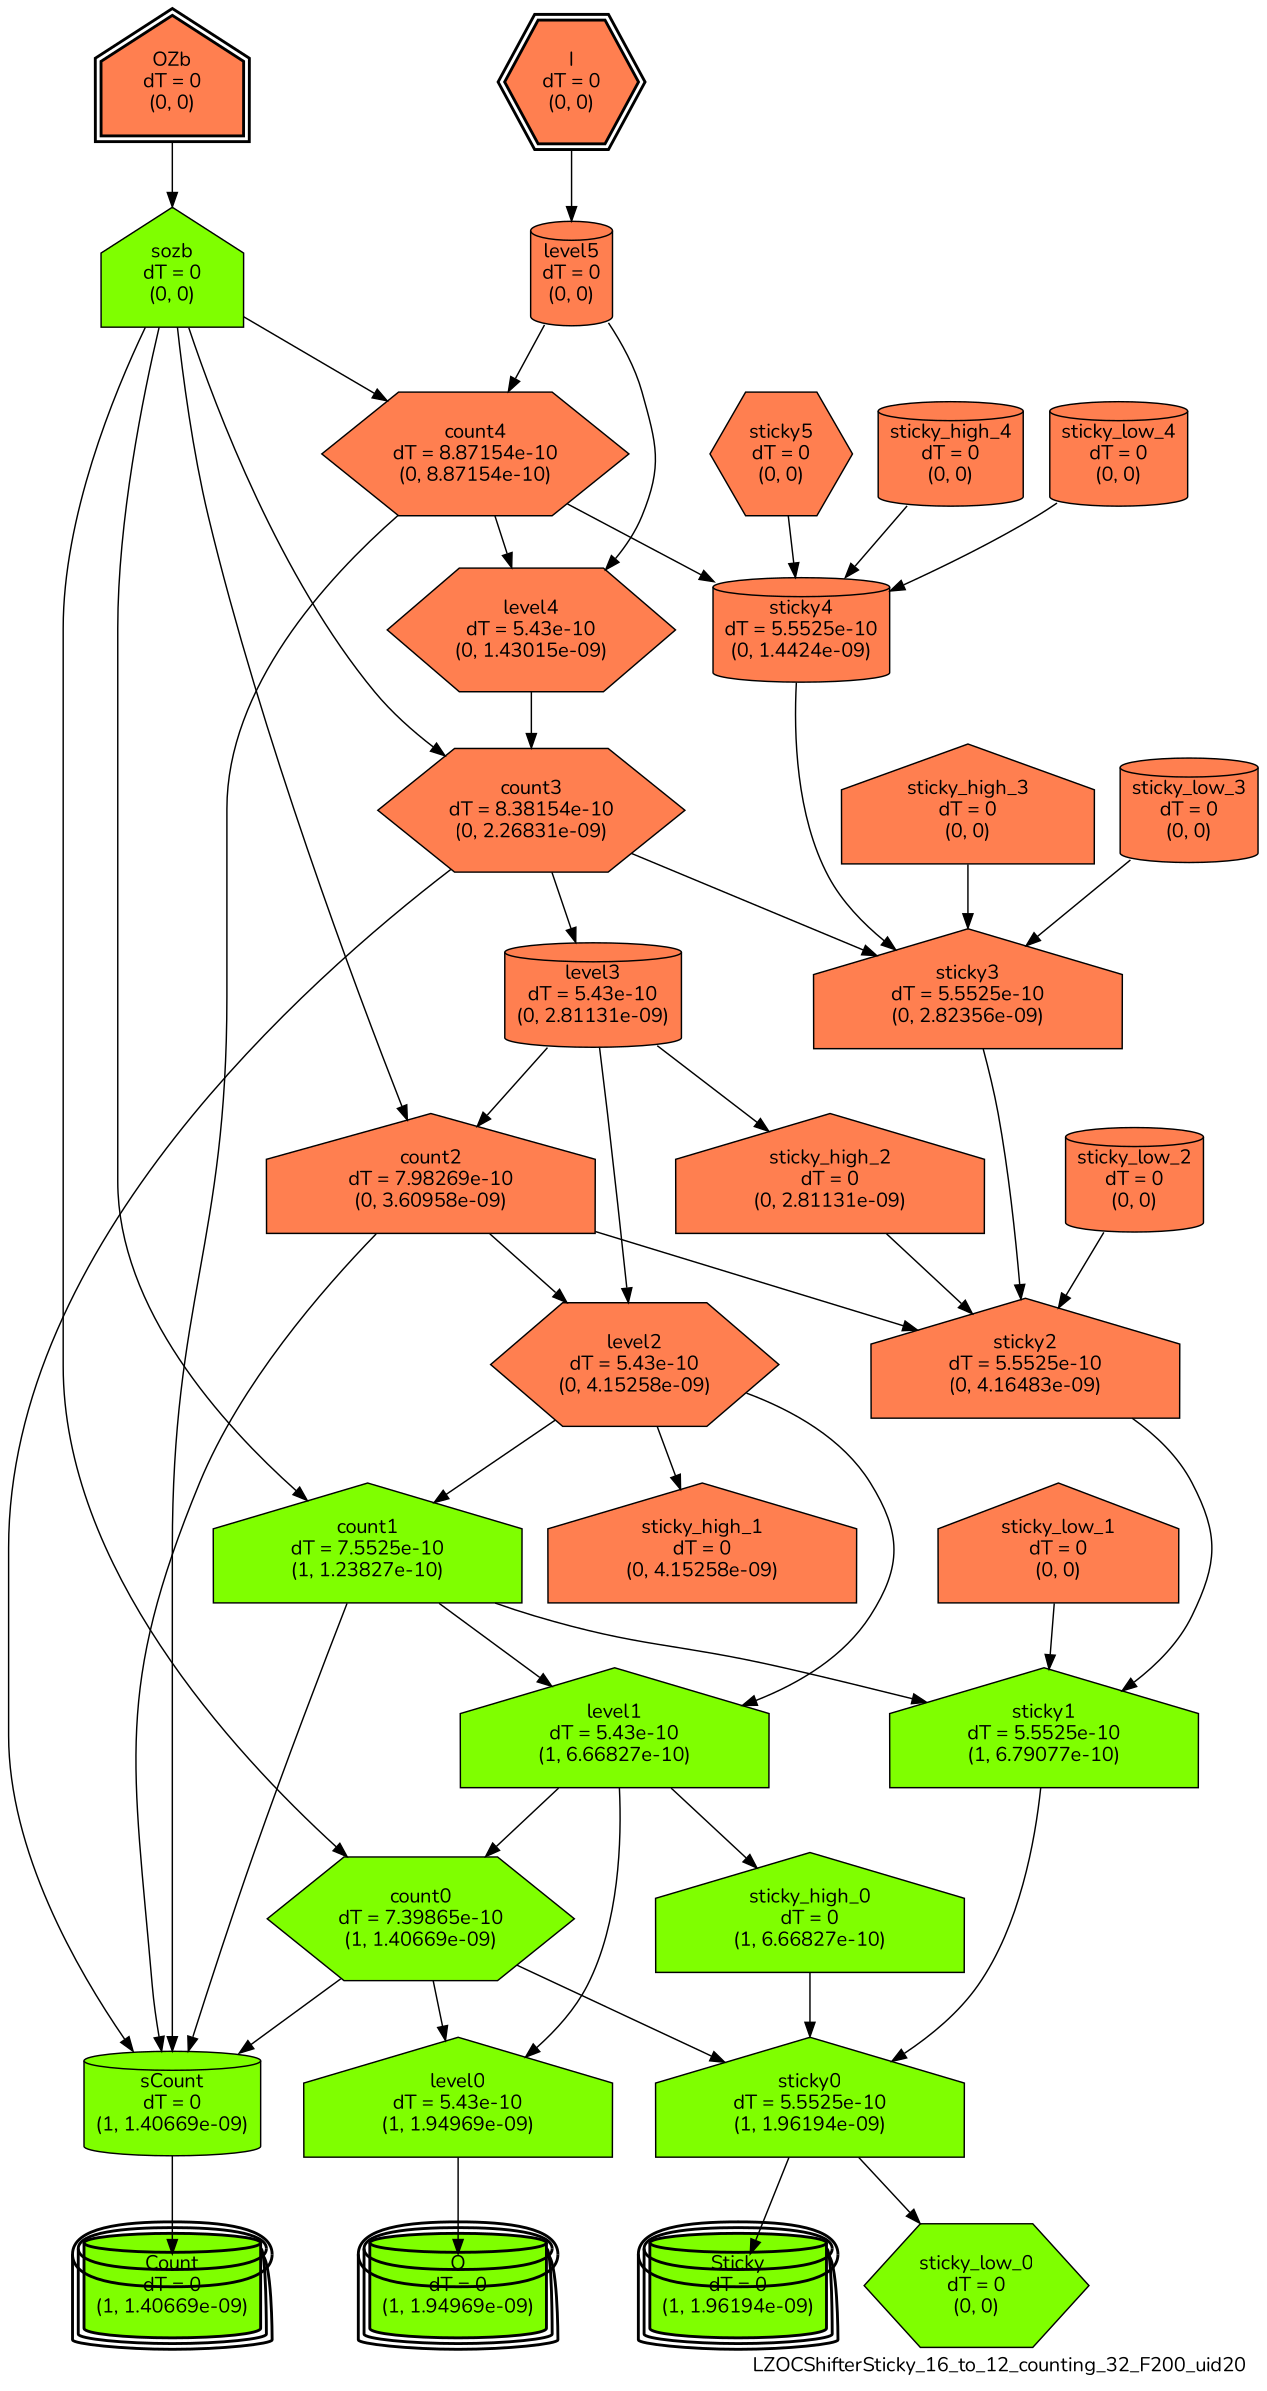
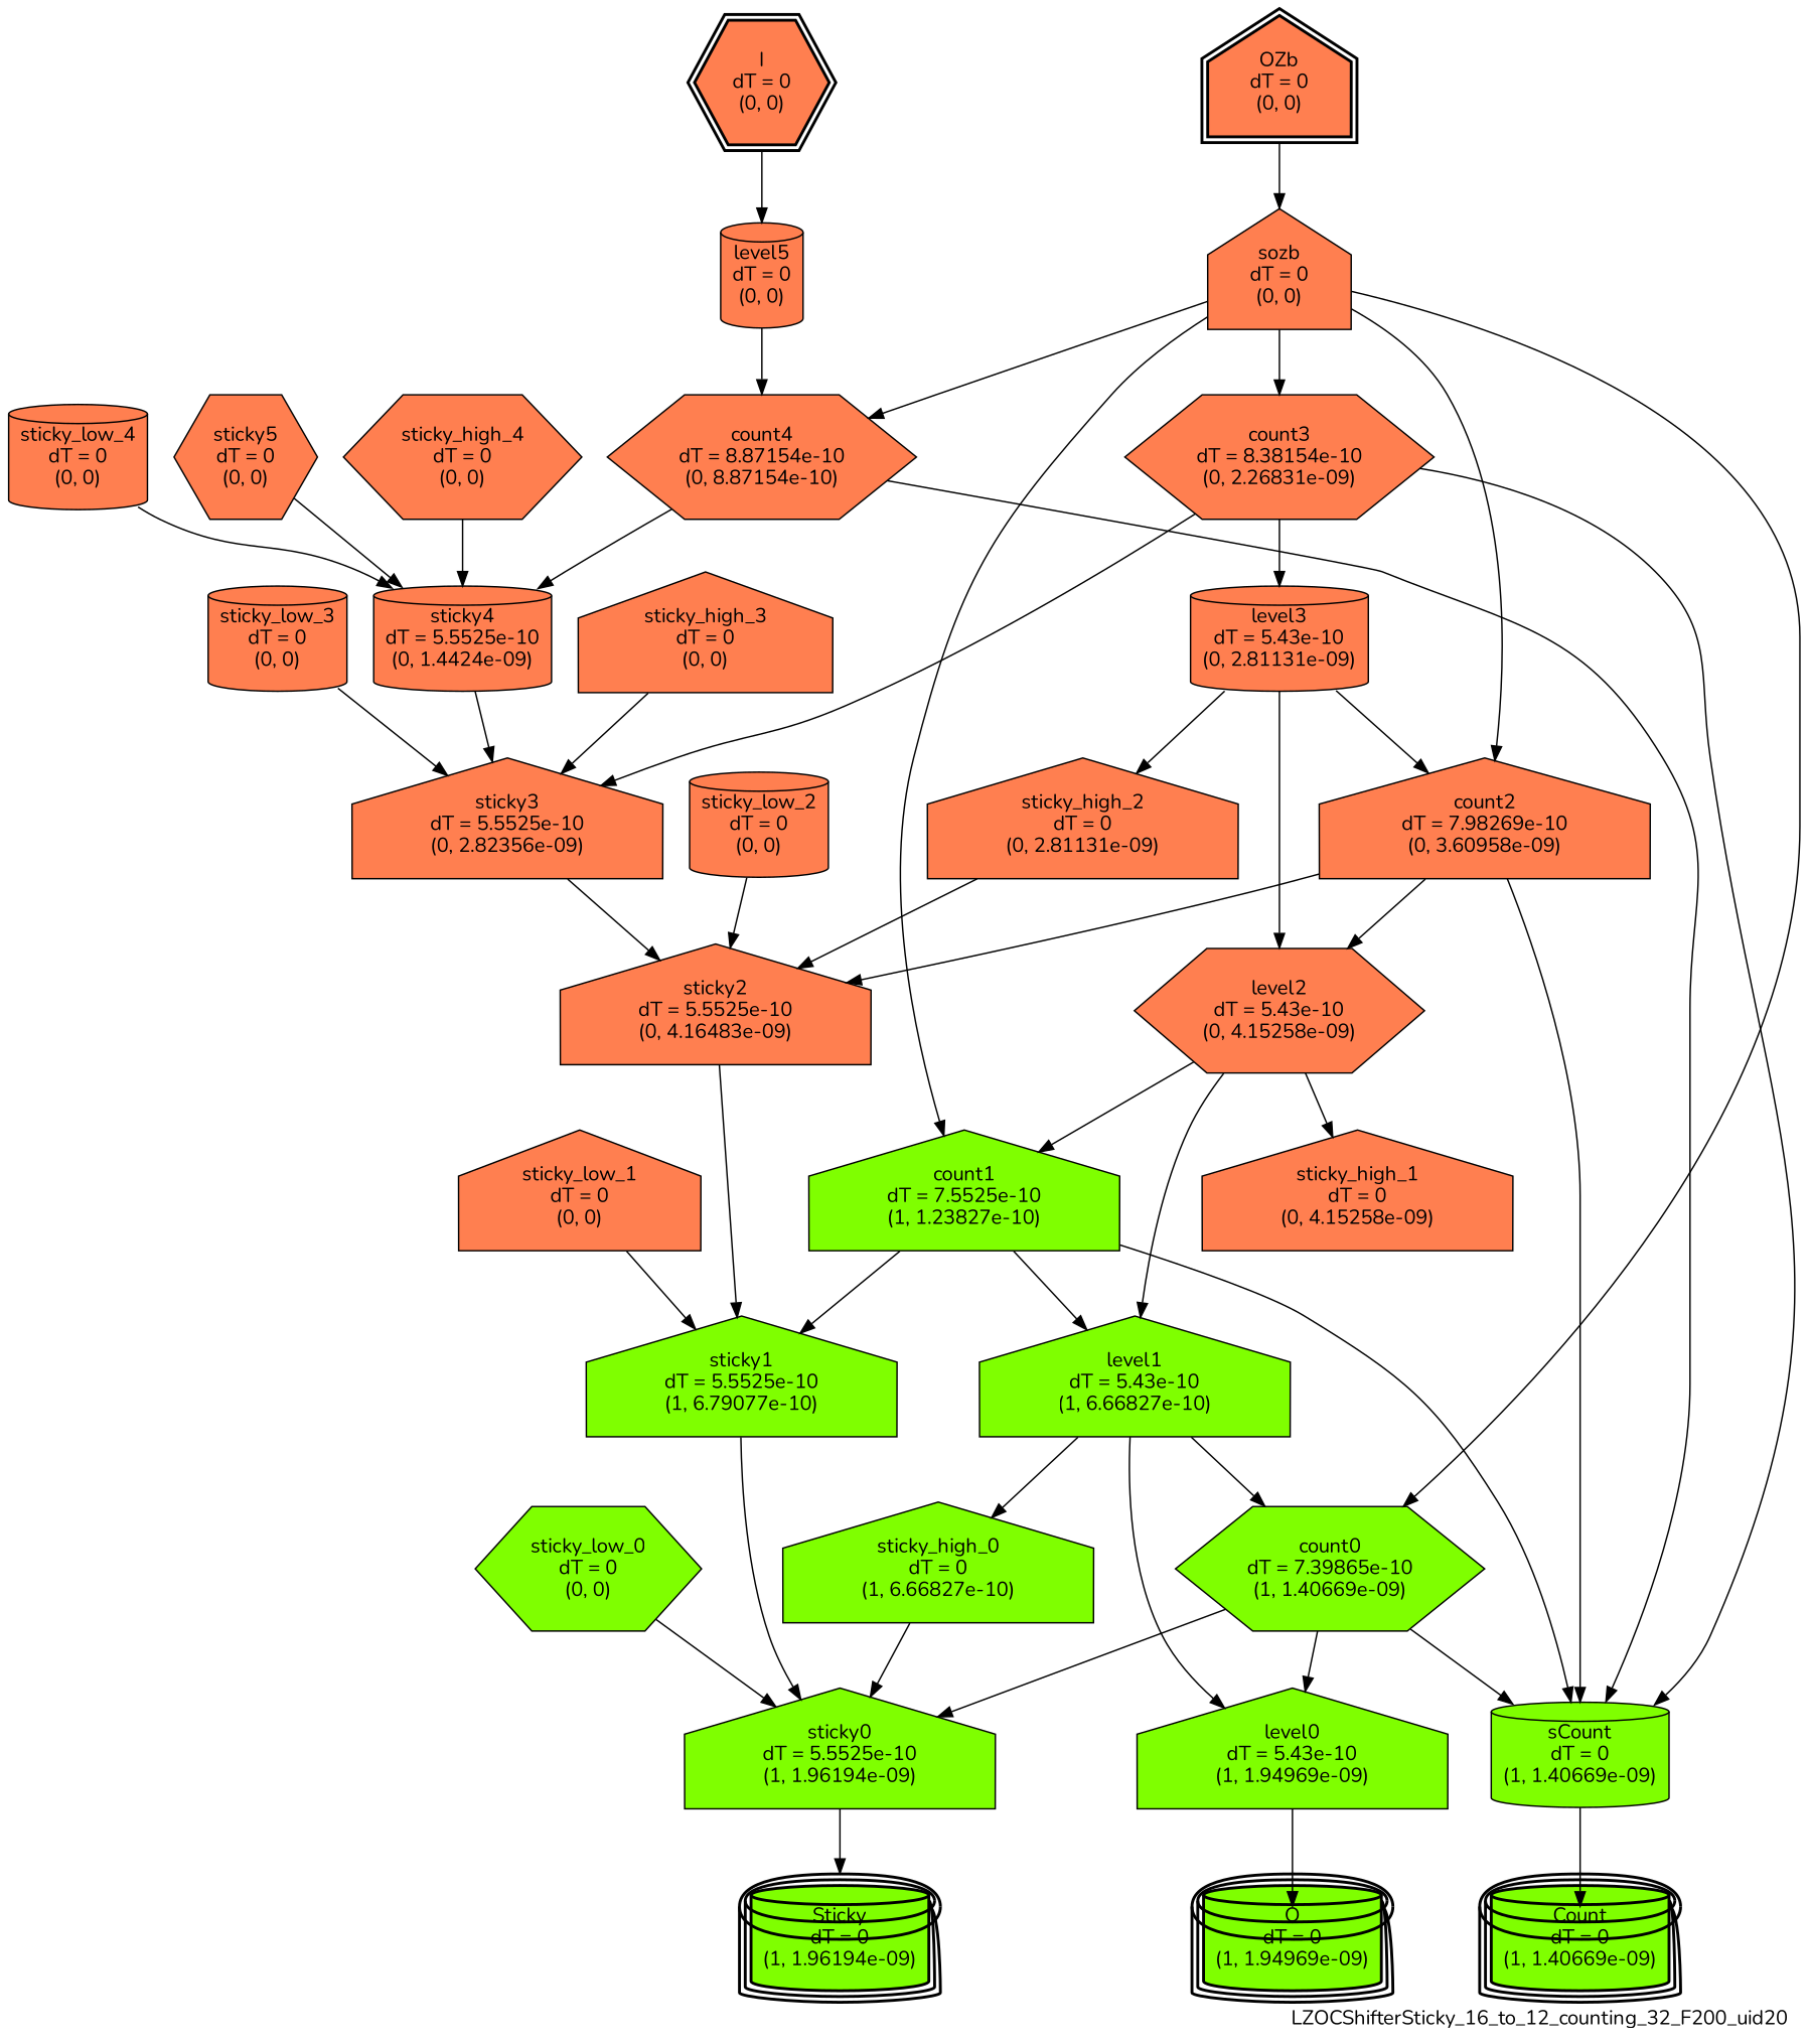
  digraph {
    fontname=Nunito
    label=LZOCShifterSticky_16_to_12_counting_32_F200_uid20
    labeljust=right
    labelloc=bottom
    nodesep=0.25
    ranksep=0.5
    node [color=black fillcolor=coral fontname=Nunito peripheries=1 shape=house style=filled]
    edge [arrowhead=normal arrowsize=1.0 arrowtail=normal color=black dir=forward fontname=Nunito]
    n1 [label="I\ndT = 0\n(0, 0)" peripheries=2 shape=hexagon style="bold, filled"]
    n2 [label="OZb\ndT = 0\n(0, 0)" peripheries=2 style="bold, filled"]
    n3 [fillcolor=chartreuse label="Count\ndT = 0\n(1, 1.40669e-09)" peripheries=3 shape=cylinder style="bold, filled"]
    n4 [fillcolor=chartreuse label="O\ndT = 0\n(1, 1.94969e-09)" peripheries=3 shape=cylinder style="bold, filled"]
    n5 [fillcolor=chartreuse label="Sticky\ndT = 0\n(1, 1.96194e-09)" peripheries=3 shape=cylinder style="bold, filled"]
    n6 [label="level5\ndT = 0\n(0, 0)" shape=cylinder]
-   n7 [fillcolor=chartreuse label="sozb\ndT = 0\n(0, 0)"]
+   n7 [label="sozb\ndT = 0\n(0, 0)"]
    n8 [label="count4\ndT = 8.87154e-10\n(0, 8.87154e-10)" shape=hexagon]
-   n9 [label="level4\ndT = 5.43e-10\n(0, 1.43015e-09)" shape=hexagon]
    n10 [label="count3\ndT = 8.38154e-10\n(0, 2.26831e-09)" shape=hexagon]
    n11 [label="count2\ndT = 7.98269e-10\n(0, 3.60958e-09)"]
    n12 [fillcolor=chartreuse label="count1\ndT = 7.5525e-10\n(1, 1.23827e-10)"]
    n13 [fillcolor=chartreuse label="count0\ndT = 7.39865e-10\n(1, 1.40669e-09)" shape=hexagon]
    n14 [label="sticky4\ndT = 5.5525e-10\n(0, 1.4424e-09)" shape=cylinder]
    n15 [fillcolor=chartreuse label="sCount\ndT = 0\n(1, 1.40669e-09)" shape=cylinder]
    n16 [label="level3\ndT = 5.43e-10\n(0, 2.81131e-09)" shape=cylinder]
    n17 [label="sticky3\ndT = 5.5525e-10\n(0, 2.82356e-09)"]
    n18 [label="level2\ndT = 5.43e-10\n(0, 4.15258e-09)" shape=hexagon]
    n19 [label="sticky2\ndT = 5.5525e-10\n(0, 4.16483e-09)"]
    n20 [fillcolor=chartreuse label="level1\ndT = 5.43e-10\n(1, 6.66827e-10)"]
    n21 [fillcolor=chartreuse label="sticky1\ndT = 5.5525e-10\n(1, 6.79077e-10)"]
    n22 [fillcolor=chartreuse label="level0\ndT = 5.43e-10\n(1, 1.94969e-09)"]
    n23 [fillcolor=chartreuse label="sticky0\ndT = 5.5525e-10\n(1, 1.96194e-09)"]
    n24 [label="sticky5\ndT = 0\n(0, 0)" shape=hexagon]
    n25 [label="sticky_high_2\ndT = 0\n(0, 2.81131e-09)"]
-   n26 [label="sticky_high_4\ndT = 0\n(0, 0)" shape=cylinder]
+   n26 [label="sticky_high_4\ndT = 0\n(0, 0)" shape=hexagon]
    n27 [label="sticky_low_4\ndT = 0\n(0, 0)" shape=cylinder]
    n28 [label="sticky_high_1\ndT = 0\n(0, 4.15258e-09)"]
    n29 [label="sticky_high_3\ndT = 0\n(0, 0)"]
    n30 [label="sticky_low_3\ndT = 0\n(0, 0)" shape=cylinder]
    n31 [fillcolor=chartreuse label="sticky_high_0\ndT = 0\n(1, 6.66827e-10)"]
    n32 [label="sticky_low_2\ndT = 0\n(0, 0)" shape=cylinder]
    n33 [label="sticky_low_1\ndT = 0\n(0, 0)"]
    n34 [fillcolor=chartreuse label="sticky_low_0\ndT = 0\n(0, 0)" shape=hexagon]
    subgraph sub_1 {
      rank=same
      n1
      n2
    }
    subgraph sub_2 {
      rank=same
      n3
      n4
      n5
    }
    n1 -> n6
    n2 -> n7
    n6 -> n8
-   n6 -> n9
    n7 -> n8
    n7 -> n10
    n7 -> n11
    n7 -> n12
    n7 -> n13
-   n8 -> n9
    n8 -> n14
    n8 -> n15
-   n9 -> n10
    n10 -> n15
    n10 -> n16
    n10 -> n17
    n11 -> n15
    n11 -> n18
    n11 -> n19
    n12 -> n15
    n12 -> n20
    n12 -> n21
    n13 -> n15
    n13 -> n22
    n13 -> n23
    n14 -> n17
    n15 -> n3
    n16 -> n11
    n16 -> n18
    n16 -> n25
    n17 -> n19
    n18 -> n12
    n18 -> n20
    n18 -> n28
    n19 -> n21
    n20 -> n13
    n20 -> n22
    n20 -> n31
    n21 -> n23
    n22 -> n4
    n23 -> n5
    n24 -> n14
    n25 -> n19
    n26 -> n14
    n27 -> n14
    n29 -> n17
    n30 -> n17
    n31 -> n23
    n32 -> n19
    n33 -> n21
-   n23 -> n34
+   n34 -> n23
  }
